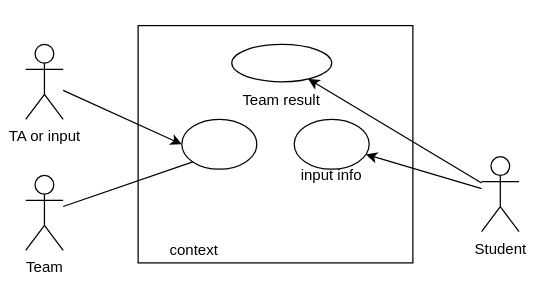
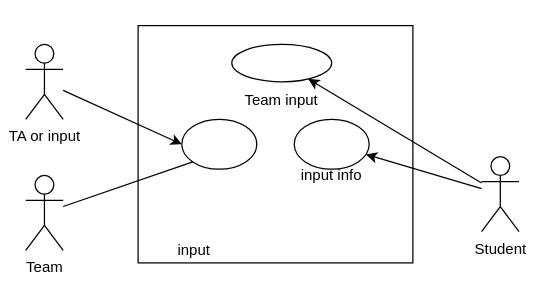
  <mxCell id="0" />
  <mxCell id="1" parent="0" />
  <mxCell id="2" value="" style="rounded=0;whiteSpace=wrap;html=1;" vertex="1" parent="1"><mxGeometry x="110" y="20" width="220" height="190" as="geometry" /></mxCell>
  <mxCell id="3" value="Student&lt;br&gt;" style="shape=umlActor;verticalLabelPosition=bottom;verticalAlign=top;html=1;" vertex="1" parent="1"><mxGeometry x="385" y="125" width="30" height="60" as="geometry" /></mxCell>
  <mxCell id="4" value="TA or input" style="shape=umlActor;verticalLabelPosition=bottom;verticalAlign=top;html=1;" vertex="1" parent="1"><mxGeometry x="20" y="35" width="30" height="60" as="geometry" /></mxCell>
  <mxCell id="5" value="Team&lt;br&gt;" style="shape=umlActor;verticalLabelPosition=bottom;verticalAlign=top;html=1;" vertex="1" parent="1"><mxGeometry x="20" y="140" width="30" height="60" as="geometry" /></mxCell>
  <mxCell id="6" value="" style="endArrow=classic;html=1;rounded=0;" edge="1" parent="1" source="3" target="11"><mxGeometry width="50" height="50" relative="1" as="geometry"><mxPoint x="45" y="75" as="sourcePoint" /><mxPoint x="95" y="25" as="targetPoint" /></mxGeometry></mxCell>
  <mxCell id="7" value="" style="endArrow=classic;html=1;rounded=0;entryX=0;entryY=0.5;entryDx=0;entryDy=0;" edge="1" parent="1" source="4" target="9"><mxGeometry width="50" height="50" relative="1" as="geometry"><mxPoint x="45" y="205" as="sourcePoint" /><mxPoint x="75" y="145" as="targetPoint" /></mxGeometry></mxCell>
  <mxCell id="8" value="" style="group" vertex="1" connectable="0" parent="1"><mxGeometry x="145" y="95" width="60" height="70" as="geometry" /></mxCell>
  <mxCell id="9" value="" style="ellipse;whiteSpace=wrap;html=1;" vertex="1" parent="8"><mxGeometry width="60" height="40" as="geometry" /></mxCell>
  <mxCell id="10" value="" style="group" vertex="1" connectable="0" parent="1"><mxGeometry x="235" y="85" width="85" height="125" as="geometry" /></mxCell>
  <mxCell id="11" value="" style="ellipse;whiteSpace=wrap;html=1;" vertex="1" parent="10"><mxGeometry y="10" width="60" height="40" as="geometry" /></mxCell>
  <mxCell id="12" value="input info" style="text;html=1;strokeColor=none;fillColor=none;align=center;verticalAlign=middle;whiteSpace=wrap;rounded=0;" vertex="1" parent="10"><mxGeometry y="40" width="60" height="30" as="geometry" /></mxCell>
- <mxCell id="13" value="context" style="text;html=1;strokeColor=none;fillColor=none;align=center;verticalAlign=middle;whiteSpace=wrap;rounded=0;" vertex="1" parent="1"><mxGeometry x="125" y="185" width="60" height="30" as="geometry" /></mxCell>
+ <mxCell id="13" value="input" style="text;html=1;strokeColor=none;fillColor=none;align=center;verticalAlign=middle;whiteSpace=wrap;rounded=0;" vertex="1" parent="1"><mxGeometry x="125" y="185" width="60" height="30" as="geometry" /></mxCell>
  <mxCell id="14" value="" style="ellipse;whiteSpace=wrap;html=1;" vertex="1" parent="1"><mxGeometry x="185" y="35" width="80" height="30" as="geometry" /></mxCell>
  <mxCell id="15" value="" style="endArrow=none;html=1;rounded=0;entryX=0;entryY=1;entryDx=0;entryDy=0;" edge="1" parent="1" source="5" target="9"><mxGeometry width="50" height="50" relative="1" as="geometry"><mxPoint x="375" y="185" as="sourcePoint" /><mxPoint x="275" y="195" as="targetPoint" /></mxGeometry></mxCell>
- <mxCell id="16" value="Team result" style="text;html=1;strokeColor=none;fillColor=none;align=center;verticalAlign=middle;whiteSpace=wrap;rounded=0;" vertex="1" parent="1"><mxGeometry x="180" y="65" width="90" height="30" as="geometry" /></mxCell>
+ <mxCell id="16" value="Team input" style="text;html=1;strokeColor=none;fillColor=none;align=center;verticalAlign=middle;whiteSpace=wrap;rounded=0;" vertex="1" parent="1"><mxGeometry x="180" y="65" width="90" height="30" as="geometry" /></mxCell>
  <mxCell id="17" value="" style="endArrow=classic;html=1;rounded=0;" edge="1" parent="1" source="3" target="14"><mxGeometry width="50" height="50" relative="1" as="geometry"><mxPoint x="355" y="135" as="sourcePoint" /><mxPoint x="405" y="85" as="targetPoint" /></mxGeometry></mxCell>
